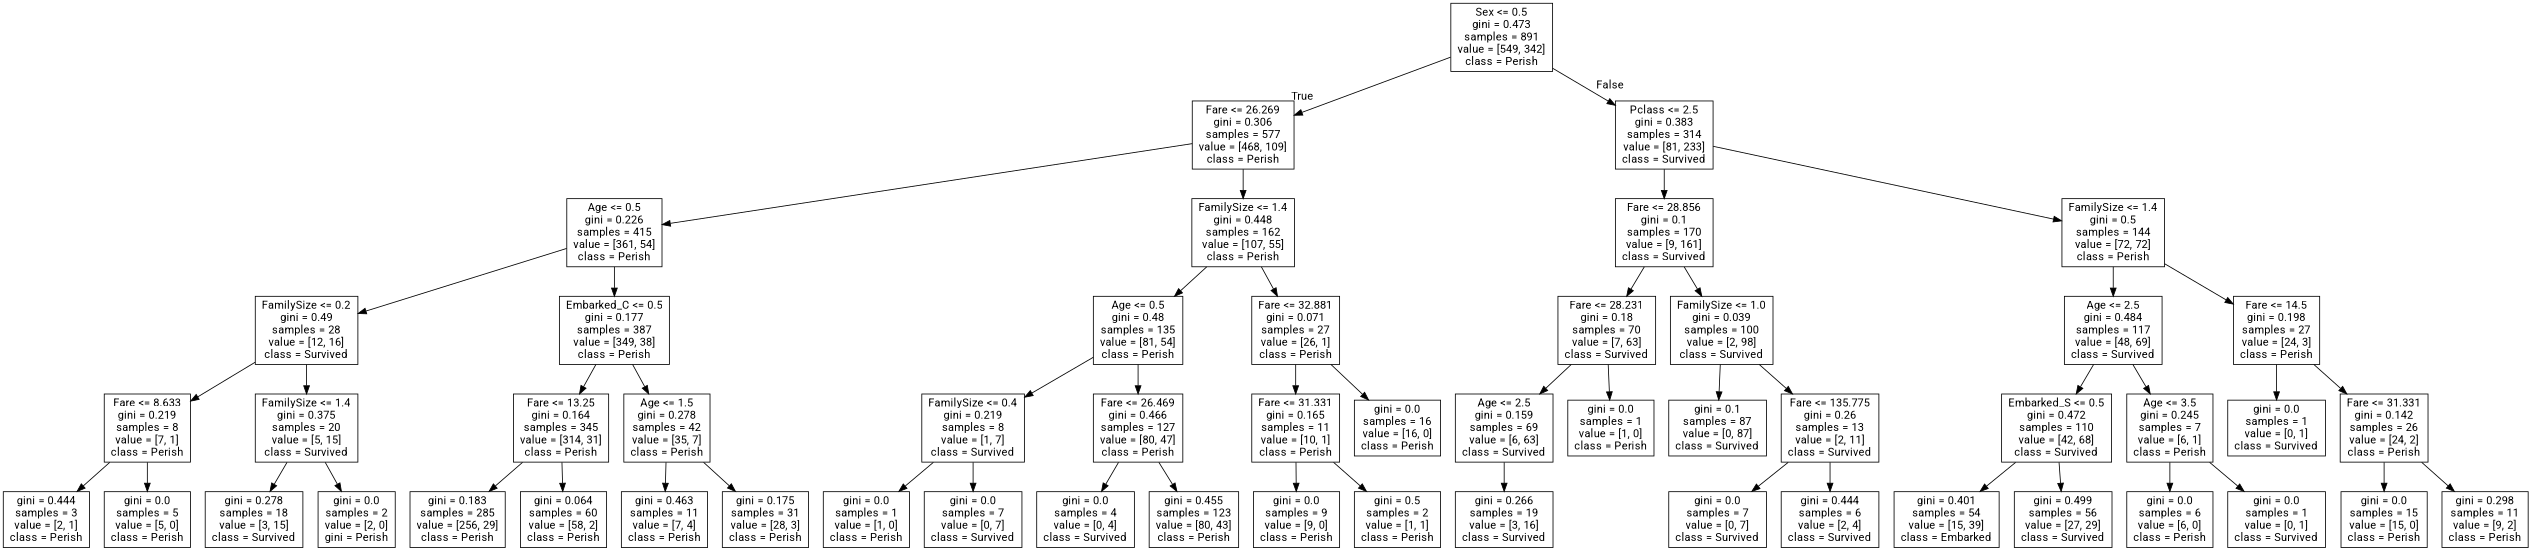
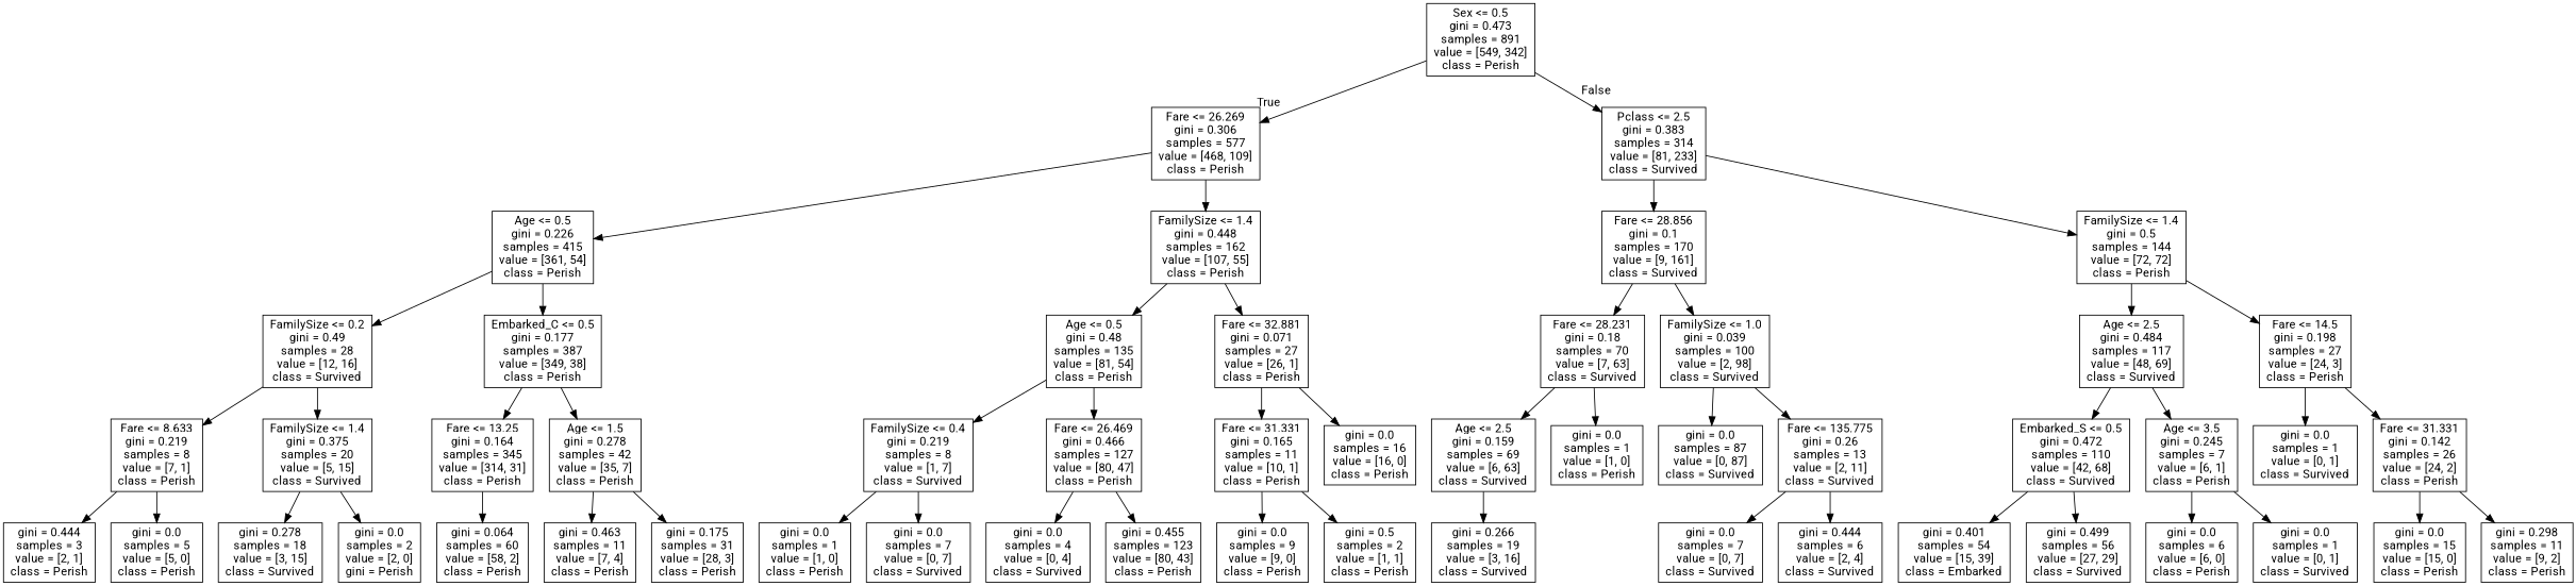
  digraph {
    fontname=Roboto
    node [fontname=Roboto shape=box]
    edge [fontname=Roboto]
    n1 [label="Sex <= 0.5\ngini = 0.473\nsamples = 891\nvalue = [549, 342]\nclass = Perish"]
    n2 [label="Fare <= 26.269\ngini = 0.306\nsamples = 577\nvalue = [468, 109]\nclass = Perish"]
    n3 [label="Pclass <= 2.5\ngini = 0.383\nsamples = 314\nvalue = [81, 233]\nclass = Survived"]
    n4 [label="Age <= 0.5\ngini = 0.226\nsamples = 415\nvalue = [361, 54]\nclass = Perish"]
    n5 [label="FamilySize <= 1.4\ngini = 0.448\nsamples = 162\nvalue = [107, 55]\nclass = Perish"]
    n6 [label="Fare <= 28.856\ngini = 0.1\nsamples = 170\nvalue = [9, 161]\nclass = Survived"]
    n7 [label="FamilySize <= 1.4\ngini = 0.5\nsamples = 144\nvalue = [72, 72]\nclass = Perish"]
    n8 [label="FamilySize <= 0.2\ngini = 0.49\nsamples = 28\nvalue = [12, 16]\nclass = Survived"]
    n9 [label="Embarked_C <= 0.5\ngini = 0.177\nsamples = 387\nvalue = [349, 38]\nclass = Perish"]
    n10 [label="Age <= 0.5\ngini = 0.48\nsamples = 135\nvalue = [81, 54]\nclass = Perish"]
    n11 [label="Fare <= 32.881\ngini = 0.071\nsamples = 27\nvalue = [26, 1]\nclass = Perish"]
    n12 [label="Fare <= 8.633\ngini = 0.219\nsamples = 8\nvalue = [7, 1]\nclass = Perish"]
    n13 [label="FamilySize <= 1.4\ngini = 0.375\nsamples = 20\nvalue = [5, 15]\nclass = Survived"]
    n14 [label="Fare <= 13.25\ngini = 0.164\nsamples = 345\nvalue = [314, 31]\nclass = Perish"]
    n15 [label="Age <= 1.5\ngini = 0.278\nsamples = 42\nvalue = [35, 7]\nclass = Perish"]
    n16 [label="gini = 0.444\nsamples = 3\nvalue = [2, 1]\nclass = Perish"]
    n17 [label="gini = 0.0\nsamples = 5\nvalue = [5, 0]\nclass = Perish"]
    n18 [label="gini = 0.278\nsamples = 18\nvalue = [3, 15]\nclass = Survived"]
    n19 [label="gini = 0.0\nsamples = 2\nvalue = [2, 0]\ngini = Perish"]
-   n20 [label="gini = 0.183\nsamples = 285\nvalue = [256, 29]\nclass = Perish"]
    n21 [label="gini = 0.064\nsamples = 60\nvalue = [58, 2]\nclass = Perish"]
    n22 [label="gini = 0.463\nsamples = 11\nvalue = [7, 4]\nclass = Perish"]
    n23 [label="gini = 0.175\nsamples = 31\nvalue = [28, 3]\nclass = Perish"]
    n24 [label="FamilySize <= 0.4\ngini = 0.219\nsamples = 8\nvalue = [1, 7]\nclass = Survived"]
    n25 [label="Fare <= 26.469\ngini = 0.466\nsamples = 127\nvalue = [80, 47]\nclass = Perish"]
    n26 [label="Fare <= 31.331\ngini = 0.165\nsamples = 11\nvalue = [10, 1]\nclass = Perish"]
    n27 [label="gini = 0.0\nsamples = 16\nvalue = [16, 0]\nclass = Perish"]
    n28 [label="gini = 0.0\nsamples = 1\nvalue = [1, 0]\nclass = Perish"]
    n29 [label="gini = 0.0\nsamples = 7\nvalue = [0, 7]\nclass = Survived"]
    n30 [label="gini = 0.0\nsamples = 4\nvalue = [0, 4]\nclass = Survived"]
    n31 [label="gini = 0.455\nsamples = 123\nvalue = [80, 43]\nclass = Perish"]
    n32 [label="gini = 0.0\nsamples = 9\nvalue = [9, 0]\nclass = Perish"]
    n33 [label="gini = 0.5\nsamples = 2\nvalue = [1, 1]\nclass = Perish"]
    n34 [label="Fare <= 28.231\ngini = 0.18\nsamples = 70\nvalue = [7, 63]\nclass = Survived"]
    n35 [label="FamilySize <= 1.0\ngini = 0.039\nsamples = 100\nvalue = [2, 98]\nclass = Survived"]
    n36 [label="Age <= 2.5\ngini = 0.484\nsamples = 117\nvalue = [48, 69]\nclass = Survived"]
    n37 [label="Fare <= 14.5\ngini = 0.198\nsamples = 27\nvalue = [24, 3]\nclass = Perish"]
    n38 [label="Age <= 2.5\ngini = 0.159\nsamples = 69\nvalue = [6, 63]\nclass = Survived"]
    n39 [label="gini = 0.0\nsamples = 1\nvalue = [1, 0]\nclass = Perish"]
-   n40 [label="gini = 0.1\nsamples = 87\nvalue = [0, 87]\nclass = Survived"]
+   n40 [label="gini = 0.0\nsamples = 87\nvalue = [0, 87]\nclass = Survived"]
    n41 [label="Fare <= 135.775\ngini = 0.26\nsamples = 13\nvalue = [2, 11]\nclass = Survived"]
    n42 [label="gini = 0.266\nsamples = 19\nvalue = [3, 16]\nclass = Survived"]
    n43 [label="gini = 0.0\nsamples = 7\nvalue = [0, 7]\nclass = Survived"]
    n44 [label="gini = 0.444\nsamples = 6\nvalue = [2, 4]\nclass = Survived"]
    n45 [label="Embarked_S <= 0.5\ngini = 0.472\nsamples = 110\nvalue = [42, 68]\nclass = Survived"]
    n46 [label="Age <= 3.5\ngini = 0.245\nsamples = 7\nvalue = [6, 1]\nclass = Perish"]
    n47 [label="gini = 0.0\nsamples = 1\nvalue = [0, 1]\nclass = Survived"]
    n48 [label="Fare <= 31.331\ngini = 0.142\nsamples = 26\nvalue = [24, 2]\nclass = Perish"]
    n49 [label="gini = 0.401\nsamples = 54\nvalue = [15, 39]\nclass = Embarked"]
    n50 [label="gini = 0.499\nsamples = 56\nvalue = [27, 29]\nclass = Survived"]
    n51 [label="gini = 0.0\nsamples = 6\nvalue = [6, 0]\nclass = Perish"]
    n52 [label="gini = 0.0\nsamples = 1\nvalue = [0, 1]\nclass = Survived"]
    n53 [label="gini = 0.0\nsamples = 15\nvalue = [15, 0]\nclass = Perish"]
    n54 [label="gini = 0.298\nsamples = 11\nvalue = [9, 2]\nclass = Perish"]
    n1 -> n2 [headlabel=True labelangle=45 labeldistance=2.5]
    n1 -> n3 [headlabel=False labelangle=-45 labeldistance=2.5]
    n2 -> n4
    n2 -> n5
    n3 -> n6
    n3 -> n7
    n4 -> n8
    n4 -> n9
    n5 -> n10
    n5 -> n11
    n6 -> n34
    n6 -> n35
    n7 -> n36
    n7 -> n37
    n8 -> n12
    n8 -> n13
    n9 -> n14
    n9 -> n15
    n10 -> n24
    n10 -> n25
    n11 -> n26
    n11 -> n27
    n12 -> n16
    n12 -> n17
    n13 -> n18
    n13 -> n19
-   n14 -> n20
    n14 -> n21
    n15 -> n22
    n15 -> n23
    n24 -> n28
    n24 -> n29
    n25 -> n30
    n25 -> n31
    n26 -> n32
    n26 -> n33
    n34 -> n38
    n34 -> n39
    n35 -> n40
    n35 -> n41
    n36 -> n45
    n36 -> n46
    n37 -> n47
    n37 -> n48
    n38 -> n42
    n41 -> n43
    n41 -> n44
    n45 -> n49
    n45 -> n50
    n46 -> n51
    n46 -> n52
    n48 -> n53
    n48 -> n54
  }
